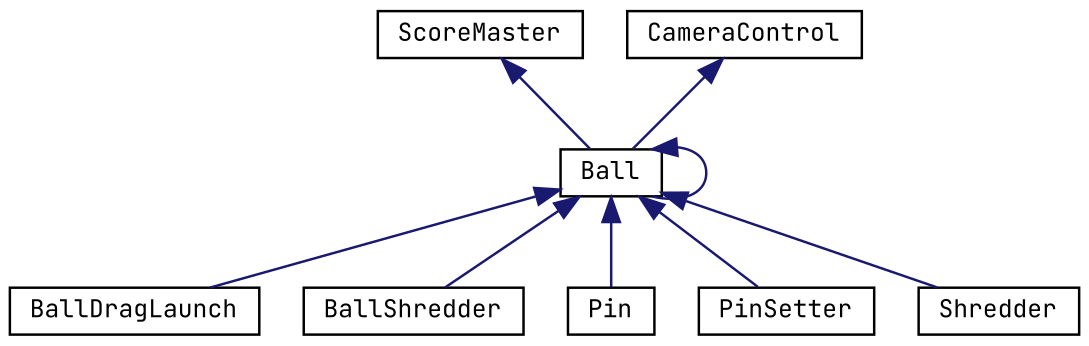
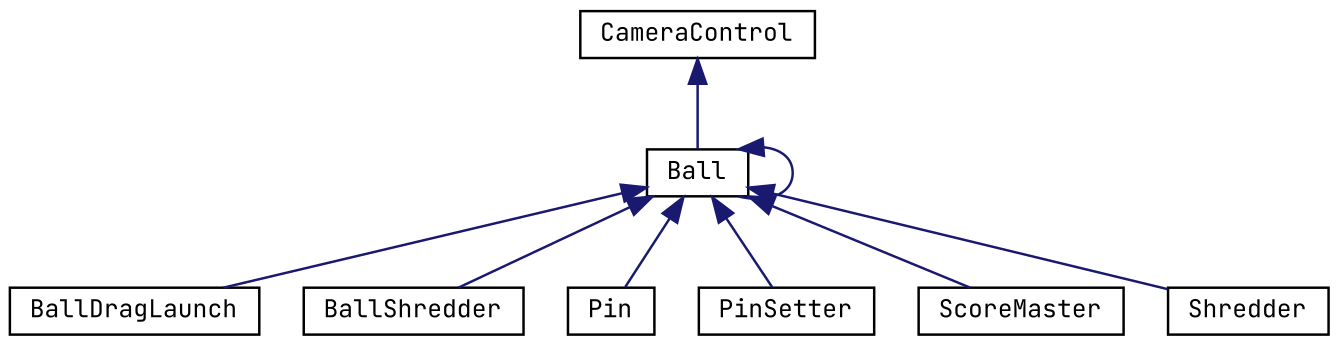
  digraph {
    fontname="JetBrains Mono"
    rankdir=TB
    node [color=black fillcolor=white fontname="JetBrains Mono" fontsize=10 shape=record style=filled]
    edge [color=midnightblue dir=back fontname="JetBrains Mono" fontsize=10 labelfontname=Helvetica labelfontsize=10 style=solid]
    n1 [height=0.2 label=Ball width=0.4]
    n2 [height=0.2 label=BallDragLaunch width=0.4]
    n3 [height=0.2 label=BallShredder width=0.4]
    n4 [height=0.2 label=Pin width=0.4]
    n5 [height=0.2 label=PinSetter width=0.4]
    n6 [height=0.2 label=ScoreMaster width=0.4]
    n7 [height=0.2 label=Shredder width=0.4]
    n8 [height=0.2 label=CameraControl width=0.4]
    n1 -> n1
    n1 -> n2
    n1 -> n3
    n1 -> n4
    n1 -> n5
-   n6 -> n1
+   n1 -> n6
    n1 -> n7
    n8 -> n1
  }
